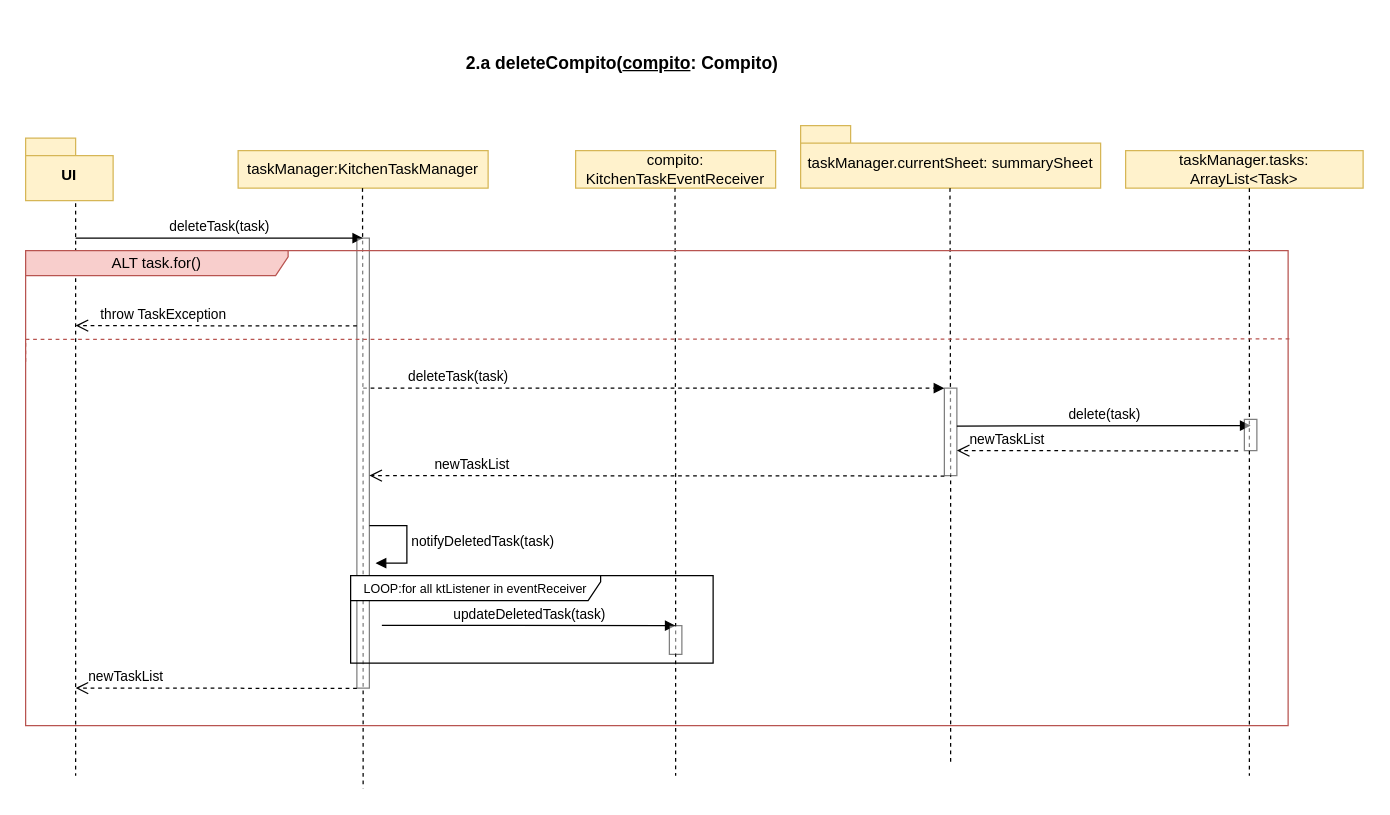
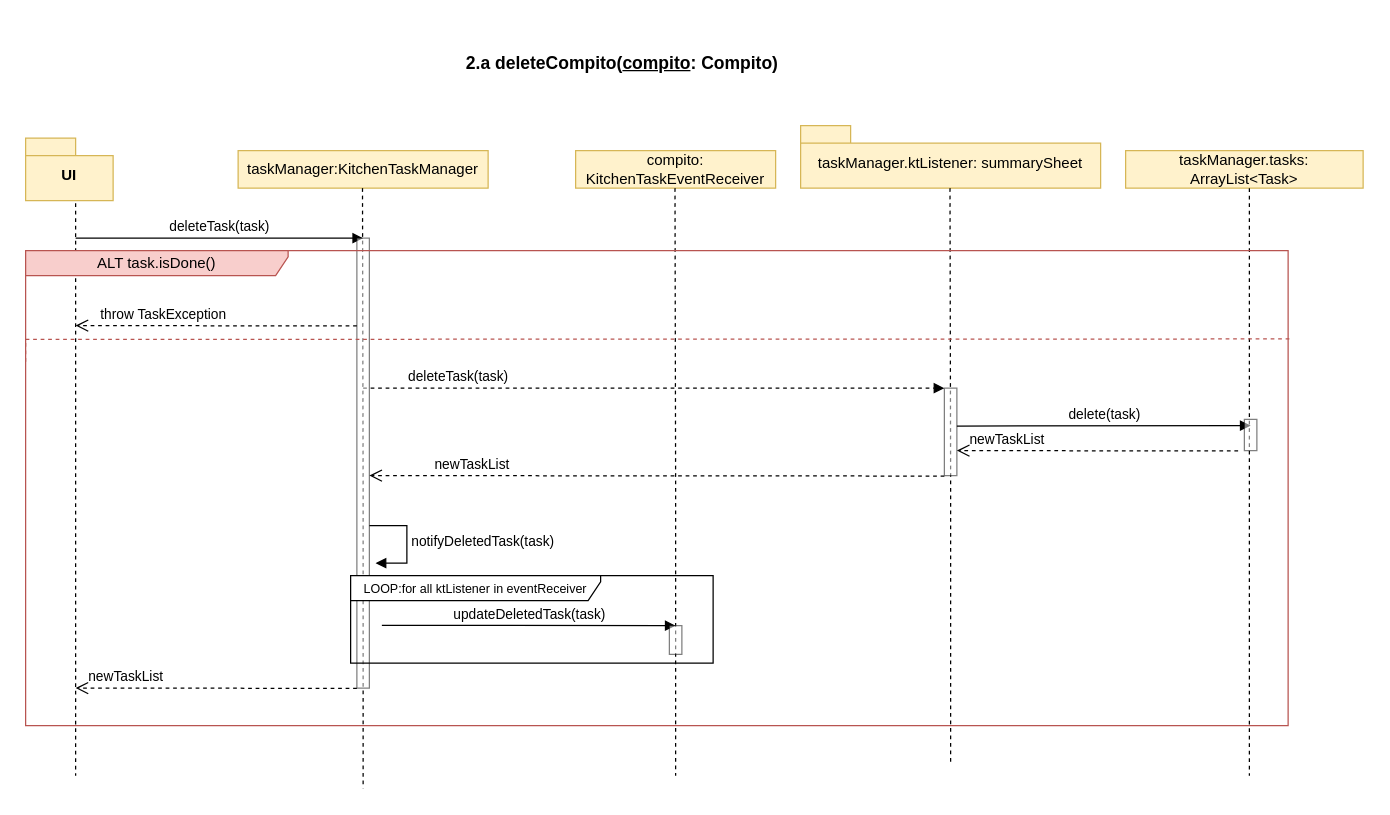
  <mxCell id="0" />
  <mxCell id="1" parent="0" />
  <mxCell id="2" style="edgeStyle=orthogonalEdgeStyle;rounded=0;orthogonalLoop=1;jettySize=auto;html=1;exitX=0.5;exitY=1;exitDx=0;exitDy=0;endArrow=none;endFill=0;dashed=1;exitPerimeter=0;" parent="1" edge="1"><mxGeometry relative="1" as="geometry"><mxPoint x="60" y="620" as="targetPoint" /><mxPoint x="60" y="156" as="sourcePoint" /></mxGeometry></mxCell>
  <mxCell id="3" value="UI" style="shape=folder;fontStyle=1;spacingTop=10;tabWidth=40;tabHeight=14;tabPosition=left;html=1;whiteSpace=wrap;fillColor=#fff2cc;strokeColor=#d6b656;" parent="1" vertex="1"><mxGeometry x="20" y="110" width="70" height="50" as="geometry" /></mxCell>
  <mxCell id="4" value="&lt;p style=&quot;margin-left: 18pt; font-size: 14px;&quot; class=&quot;MsoNormal&quot;&gt;&lt;b&gt;2.a&lt;/b&gt; &lt;b&gt;&lt;span style=&quot;line-height: 107%;&quot;&gt;deleteCompito(&lt;u&gt;compito&lt;/u&gt;: Compito)&lt;/span&gt;&lt;/b&gt;&lt;/p&gt;" style="text;html=1;align=center;verticalAlign=middle;resizable=0;points=[];autosize=1;strokeColor=none;fillColor=none;" parent="1" vertex="1"><mxGeometry x="335" y="20" width="300" height="60" as="geometry" /></mxCell>
- <mxCell id="5" value="&lt;span style=&quot;font-weight: normal;&quot;&gt;taskManager.currentSheet: summarySheet&lt;/span&gt;" style="shape=folder;fontStyle=1;spacingTop=10;tabWidth=40;tabHeight=14;tabPosition=left;html=1;whiteSpace=wrap;fillColor=#fff2cc;strokeColor=#d6b656;" parent="1" vertex="1"><mxGeometry x="640" y="100" width="240" height="50" as="geometry" /></mxCell>
+ <mxCell id="5" value="&lt;span style=&quot;font-weight: normal;&quot;&gt;taskManager.ktListener: summarySheet&lt;/span&gt;" style="shape=folder;fontStyle=1;spacingTop=10;tabWidth=40;tabHeight=14;tabPosition=left;html=1;whiteSpace=wrap;fillColor=#fff2cc;strokeColor=#d6b656;" parent="1" vertex="1"><mxGeometry x="640" y="100" width="240" height="50" as="geometry" /></mxCell>
  <mxCell id="6" value="taskManager:KitchenTaskManager" style="html=1;whiteSpace=wrap;fillColor=#fff2cc;strokeColor=#d6b656;" parent="1" vertex="1"><mxGeometry x="190" y="120" width="200" height="30" as="geometry" /></mxCell>
  <mxCell id="7" value="compito: KitchenTaskEventReceiver" style="html=1;whiteSpace=wrap;fillColor=#fff2cc;strokeColor=#d6b656;" parent="1" vertex="1"><mxGeometry x="460" y="120" width="160" height="30" as="geometry" /></mxCell>
  <mxCell id="8" style="edgeStyle=orthogonalEdgeStyle;rounded=0;orthogonalLoop=1;jettySize=auto;html=1;exitX=0.5;exitY=1;exitDx=0;exitDy=0;endArrow=none;endFill=0;dashed=1;exitPerimeter=0;" parent="1" edge="1"><mxGeometry relative="1" as="geometry"><mxPoint x="290" y="630" as="targetPoint" /><mxPoint x="289.5" y="150" as="sourcePoint" /></mxGeometry></mxCell>
  <mxCell id="9" style="edgeStyle=orthogonalEdgeStyle;rounded=0;orthogonalLoop=1;jettySize=auto;html=1;exitX=0.5;exitY=1;exitDx=0;exitDy=0;endArrow=none;endFill=0;dashed=1;exitPerimeter=0;" parent="1" edge="1"><mxGeometry relative="1" as="geometry"><mxPoint x="540" y="620" as="targetPoint" /><mxPoint x="539.5" y="150" as="sourcePoint" /></mxGeometry></mxCell>
  <mxCell id="10" style="edgeStyle=orthogonalEdgeStyle;rounded=0;orthogonalLoop=1;jettySize=auto;html=1;exitX=0.5;exitY=1;exitDx=0;exitDy=0;endArrow=none;endFill=0;dashed=1;exitPerimeter=0;" parent="1" edge="1"><mxGeometry relative="1" as="geometry"><mxPoint x="760" y="610" as="targetPoint" /><mxPoint x="759.5" y="150" as="sourcePoint" /></mxGeometry></mxCell>
  <mxCell id="11" value="deleteTask(task)" style="html=1;verticalAlign=bottom;endArrow=block;edgeStyle=elbowEdgeStyle;elbow=vertical;curved=0;rounded=0;" parent="1" edge="1"><mxGeometry width="80" relative="1" as="geometry"><mxPoint x="60" y="190" as="sourcePoint" /><mxPoint x="290" y="190" as="targetPoint" /></mxGeometry></mxCell>
  <mxCell id="12" value="deleteTask(task)" style="html=1;verticalAlign=bottom;endArrow=block;edgeStyle=elbowEdgeStyle;elbow=vertical;curved=0;rounded=0;dashed=1;" parent="1" target="14" edge="1"><mxGeometry x="-0.672" width="80" relative="1" as="geometry"><mxPoint x="290" y="310.06" as="sourcePoint" /><mxPoint x="840" y="310" as="targetPoint" /><mxPoint as="offset" /></mxGeometry></mxCell>
  <mxCell id="13" value="" style="html=1;points=[];perimeter=orthogonalPerimeter;outlineConnect=0;targetShapes=umlLifeline;portConstraint=eastwest;newEdgeStyle={&quot;edgeStyle&quot;:&quot;elbowEdgeStyle&quot;,&quot;elbow&quot;:&quot;vertical&quot;,&quot;curved&quot;:0,&quot;rounded&quot;:0};shadow=0;imageAspect=1;fillOpacity=50;strokeOpacity=50;" parent="1" vertex="1"><mxGeometry x="285" y="190" width="10" height="360" as="geometry" /></mxCell>
  <mxCell id="14" value="" style="html=1;points=[];perimeter=orthogonalPerimeter;outlineConnect=0;targetShapes=umlLifeline;portConstraint=eastwest;newEdgeStyle={&quot;edgeStyle&quot;:&quot;elbowEdgeStyle&quot;,&quot;elbow&quot;:&quot;vertical&quot;,&quot;curved&quot;:0,&quot;rounded&quot;:0};shadow=0;imageAspect=1;fillOpacity=50;strokeOpacity=50;" parent="1" vertex="1"><mxGeometry x="755" y="310" width="10" height="70" as="geometry" /></mxCell>
  <mxCell id="15" value="notifyDeletedTask(task)" style="html=1;align=left;spacingLeft=2;endArrow=block;rounded=0;edgeStyle=orthogonalEdgeStyle;curved=0;rounded=0;" parent="1" edge="1"><mxGeometry relative="1" as="geometry"><mxPoint x="295" y="419.97" as="sourcePoint" /><Array as="points"><mxPoint x="325" y="449.97" /></Array><mxPoint x="300" y="450.029" as="targetPoint" /></mxGeometry></mxCell>
  <mxCell id="16" value="updateDeletedTask(task)" style="html=1;verticalAlign=bottom;endArrow=block;edgeStyle=elbowEdgeStyle;elbow=vertical;curved=0;rounded=0;" parent="1" edge="1"><mxGeometry width="80" relative="1" as="geometry"><mxPoint x="305" y="499.76" as="sourcePoint" /><mxPoint x="540" y="500" as="targetPoint" /></mxGeometry></mxCell>
  <mxCell id="17" value="&lt;font style=&quot;font-size: 10px;&quot;&gt;LOOP:for all ktListener in eventReceiver&lt;/font&gt;" style="shape=umlFrame;whiteSpace=wrap;html=1;pointerEvents=0;width=200;height=20;" parent="1" vertex="1"><mxGeometry x="280" y="460" width="290" height="70" as="geometry" /></mxCell>
  <mxCell id="18" value="" style="html=1;points=[];perimeter=orthogonalPerimeter;outlineConnect=0;targetShapes=umlLifeline;portConstraint=eastwest;newEdgeStyle={&quot;edgeStyle&quot;:&quot;elbowEdgeStyle&quot;,&quot;elbow&quot;:&quot;vertical&quot;,&quot;curved&quot;:0,&quot;rounded&quot;:0};shadow=0;imageAspect=1;fillOpacity=50;strokeOpacity=50;" parent="1" vertex="1"><mxGeometry x="535" y="500" width="10" height="23" as="geometry" /></mxCell>
  <mxCell id="19" value="taskManager.tasks: ArrayList&amp;lt;Task&amp;gt;" style="html=1;whiteSpace=wrap;fillColor=#fff2cc;strokeColor=#d6b656;" parent="1" vertex="1"><mxGeometry x="900" y="120" width="190" height="30" as="geometry" /></mxCell>
  <mxCell id="20" value="newTaskList" style="html=1;verticalAlign=bottom;endArrow=open;dashed=1;endSize=8;edgeStyle=elbowEdgeStyle;elbow=vertical;curved=0;rounded=0;" parent="1" edge="1"><mxGeometry x="0.644" relative="1" as="geometry"><mxPoint x="285" y="550.17" as="sourcePoint" /><mxPoint x="60" y="550" as="targetPoint" /><mxPoint as="offset" /></mxGeometry></mxCell>
  <mxCell id="21" style="edgeStyle=orthogonalEdgeStyle;rounded=0;orthogonalLoop=1;jettySize=auto;html=1;endArrow=none;endFill=0;dashed=1;" parent="1" edge="1"><mxGeometry relative="1" as="geometry"><mxPoint x="999" y="620" as="targetPoint" /><mxPoint x="999.17" y="150" as="sourcePoint" /><Array as="points"><mxPoint x="999" y="620" /></Array></mxGeometry></mxCell>
  <mxCell id="22" value="delete(task)" style="html=1;verticalAlign=bottom;endArrow=block;edgeStyle=elbowEdgeStyle;elbow=vertical;curved=0;rounded=0;" parent="1" edge="1"><mxGeometry width="80" relative="1" as="geometry"><mxPoint x="765" y="340.33" as="sourcePoint" /><mxPoint x="1000" y="340" as="targetPoint" /></mxGeometry></mxCell>
  <mxCell id="23" value="" style="html=1;points=[];perimeter=orthogonalPerimeter;outlineConnect=0;targetShapes=umlLifeline;portConstraint=eastwest;newEdgeStyle={&quot;edgeStyle&quot;:&quot;elbowEdgeStyle&quot;,&quot;elbow&quot;:&quot;vertical&quot;,&quot;curved&quot;:0,&quot;rounded&quot;:0};shadow=0;imageAspect=1;fillOpacity=50;strokeOpacity=50;" parent="1" vertex="1"><mxGeometry x="995" y="335" width="10" height="25" as="geometry" /></mxCell>
  <mxCell id="24" value="newTaskList" style="html=1;verticalAlign=bottom;endArrow=open;dashed=1;endSize=8;edgeStyle=elbowEdgeStyle;elbow=vertical;curved=0;rounded=0;" parent="1" edge="1"><mxGeometry x="0.644" relative="1" as="geometry"><mxPoint x="990" y="360.26" as="sourcePoint" /><mxPoint x="765" y="360.09" as="targetPoint" /><mxPoint as="offset" /></mxGeometry></mxCell>
  <mxCell id="25" value="newTaskList" style="html=1;verticalAlign=bottom;endArrow=open;dashed=1;endSize=8;edgeStyle=elbowEdgeStyle;elbow=vertical;curved=0;rounded=0;" parent="1" target="13" edge="1"><mxGeometry x="0.644" relative="1" as="geometry"><mxPoint x="755" y="380.35" as="sourcePoint" /><mxPoint x="530" y="380.18" as="targetPoint" /><mxPoint as="offset" /></mxGeometry></mxCell>
- <mxCell id="26" value="ALT task.for()" style="shape=umlFrame;whiteSpace=wrap;html=1;pointerEvents=0;width=210;height=20;fillColor=#f8cecc;strokeColor=#b85450;" parent="1" vertex="1"><mxGeometry x="20" y="200" width="1010" height="380" as="geometry" /></mxCell>
+ <mxCell id="26" value="ALT task.isDone()" style="shape=umlFrame;whiteSpace=wrap;html=1;pointerEvents=0;width=210;height=20;fillColor=#f8cecc;strokeColor=#b85450;" parent="1" vertex="1"><mxGeometry x="20" y="200" width="1010" height="380" as="geometry" /></mxCell>
  <mxCell id="27" value="throw TaskException" style="html=1;verticalAlign=bottom;endArrow=open;dashed=1;endSize=8;edgeStyle=elbowEdgeStyle;elbow=vertical;curved=0;rounded=0;" parent="1" edge="1"><mxGeometry x="0.376" relative="1" as="geometry"><mxPoint x="285" y="260.23" as="sourcePoint" /><mxPoint x="60" y="260.06" as="targetPoint" /><mxPoint as="offset" /></mxGeometry></mxCell>
  <mxCell id="28" value="" style="html=1;verticalAlign=bottom;endArrow=none;dashed=1;endSize=8;edgeStyle=elbowEdgeStyle;elbow=vertical;curved=0;rounded=0;exitX=1.001;exitY=0.186;exitDx=0;exitDy=0;exitPerimeter=0;endFill=0;fillColor=#f8cecc;strokeColor=#b85450;" parent="1" source="26" edge="1"><mxGeometry x="0.376" relative="1" as="geometry"><mxPoint x="245" y="290.29" as="sourcePoint" /><mxPoint x="20" y="290.12" as="targetPoint" /><mxPoint as="offset" /><Array as="points"><mxPoint x="540" y="271" /></Array></mxGeometry></mxCell>
